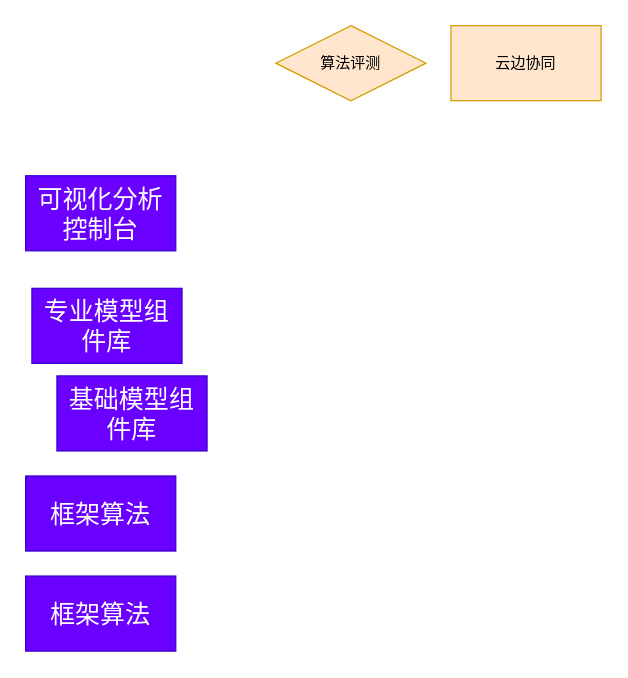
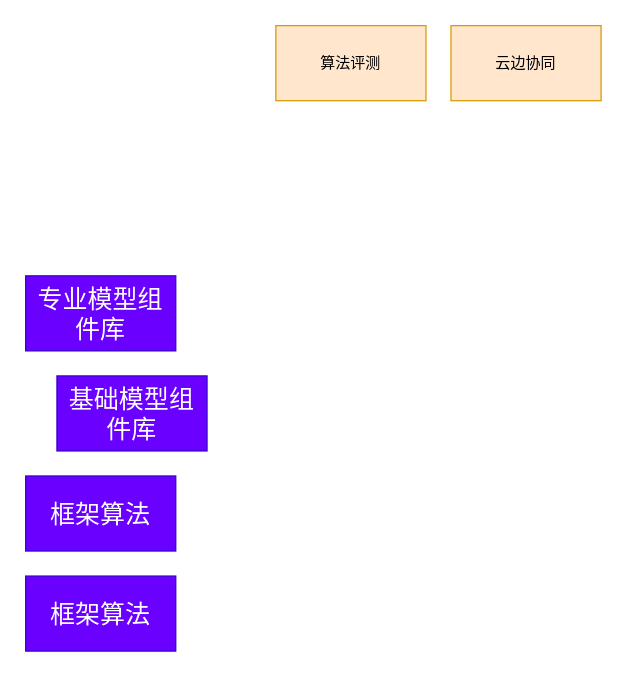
  <mxCell id="0" />
  <mxCell id="1" parent="0" />
- <mxCell id="2" value="算法评测" style="rhombus;whiteSpace=wrap;html=1;fillColor=#ffe6cc;strokeColor=#d79b00;" vertex="1" parent="1"><mxGeometry x="220" y="20" width="120" height="60" as="geometry" /></mxCell>
+ <mxCell id="2" value="算法评测" style="rounded=0;whiteSpace=wrap;html=1;fillColor=#ffe6cc;strokeColor=#d79b00;" vertex="1" parent="1"><mxGeometry x="220" y="20" width="120" height="60" as="geometry" /></mxCell>
  <mxCell id="3" value="云边协同" style="rounded=0;whiteSpace=wrap;html=1;fillColor=#ffe6cc;strokeColor=#d79b00;" vertex="1" parent="1"><mxGeometry x="360" y="20" width="120" height="60" as="geometry" /></mxCell>
- <mxCell id="4" value="&lt;font style=&quot;font-size: 20px;&quot;&gt;可视化分析控制台&lt;/font&gt;" style="rounded=0;whiteSpace=wrap;html=1;fillColor=#6a00ff;strokeColor=#3700CC;fontColor=#ffffff;" vertex="1" parent="1"><mxGeometry x="20" y="140" width="120" height="60" as="geometry" /></mxCell>
- <mxCell id="5" value="&lt;span style=&quot;font-size: 20px;&quot;&gt;专业模型组件库&lt;/span&gt;" style="rounded=0;whiteSpace=wrap;html=1;fillColor=#6a00ff;strokeColor=#3700CC;fontColor=#ffffff;" vertex="1" parent="1"><mxGeometry x="25" y="230" width="120" height="60" as="geometry" /></mxCell>
+ <mxCell id="5" value="&lt;span style=&quot;font-size: 20px;&quot;&gt;专业模型组件库&lt;/span&gt;" style="rounded=0;whiteSpace=wrap;html=1;fillColor=#6a00ff;strokeColor=#3700CC;fontColor=#ffffff;" vertex="1" parent="1"><mxGeometry x="20" y="220" width="120" height="60" as="geometry" /></mxCell>
  <mxCell id="6" value="&lt;span style=&quot;font-size: 20px;&quot;&gt;基础模型组件库&lt;/span&gt;" style="rounded=0;whiteSpace=wrap;html=1;fillColor=#6a00ff;strokeColor=#3700CC;fontColor=#ffffff;" vertex="1" parent="1"><mxGeometry x="45" y="300" width="120" height="60" as="geometry" /></mxCell>
  <mxCell id="7" value="&lt;span style=&quot;font-size: 20px;&quot;&gt;框架算法&lt;/span&gt;" style="rounded=0;whiteSpace=wrap;html=1;fillColor=#6a00ff;strokeColor=#3700CC;fontColor=#ffffff;" vertex="1" parent="1"><mxGeometry x="20" y="380" width="120" height="60" as="geometry" /></mxCell>
  <mxCell id="8" value="&lt;span style=&quot;font-size: 20px;&quot;&gt;框架算法&lt;/span&gt;" style="rounded=0;whiteSpace=wrap;html=1;fillColor=#6a00ff;strokeColor=#3700CC;fontColor=#ffffff;" vertex="1" parent="1"><mxGeometry x="20" y="460" width="120" height="60" as="geometry" /></mxCell>
